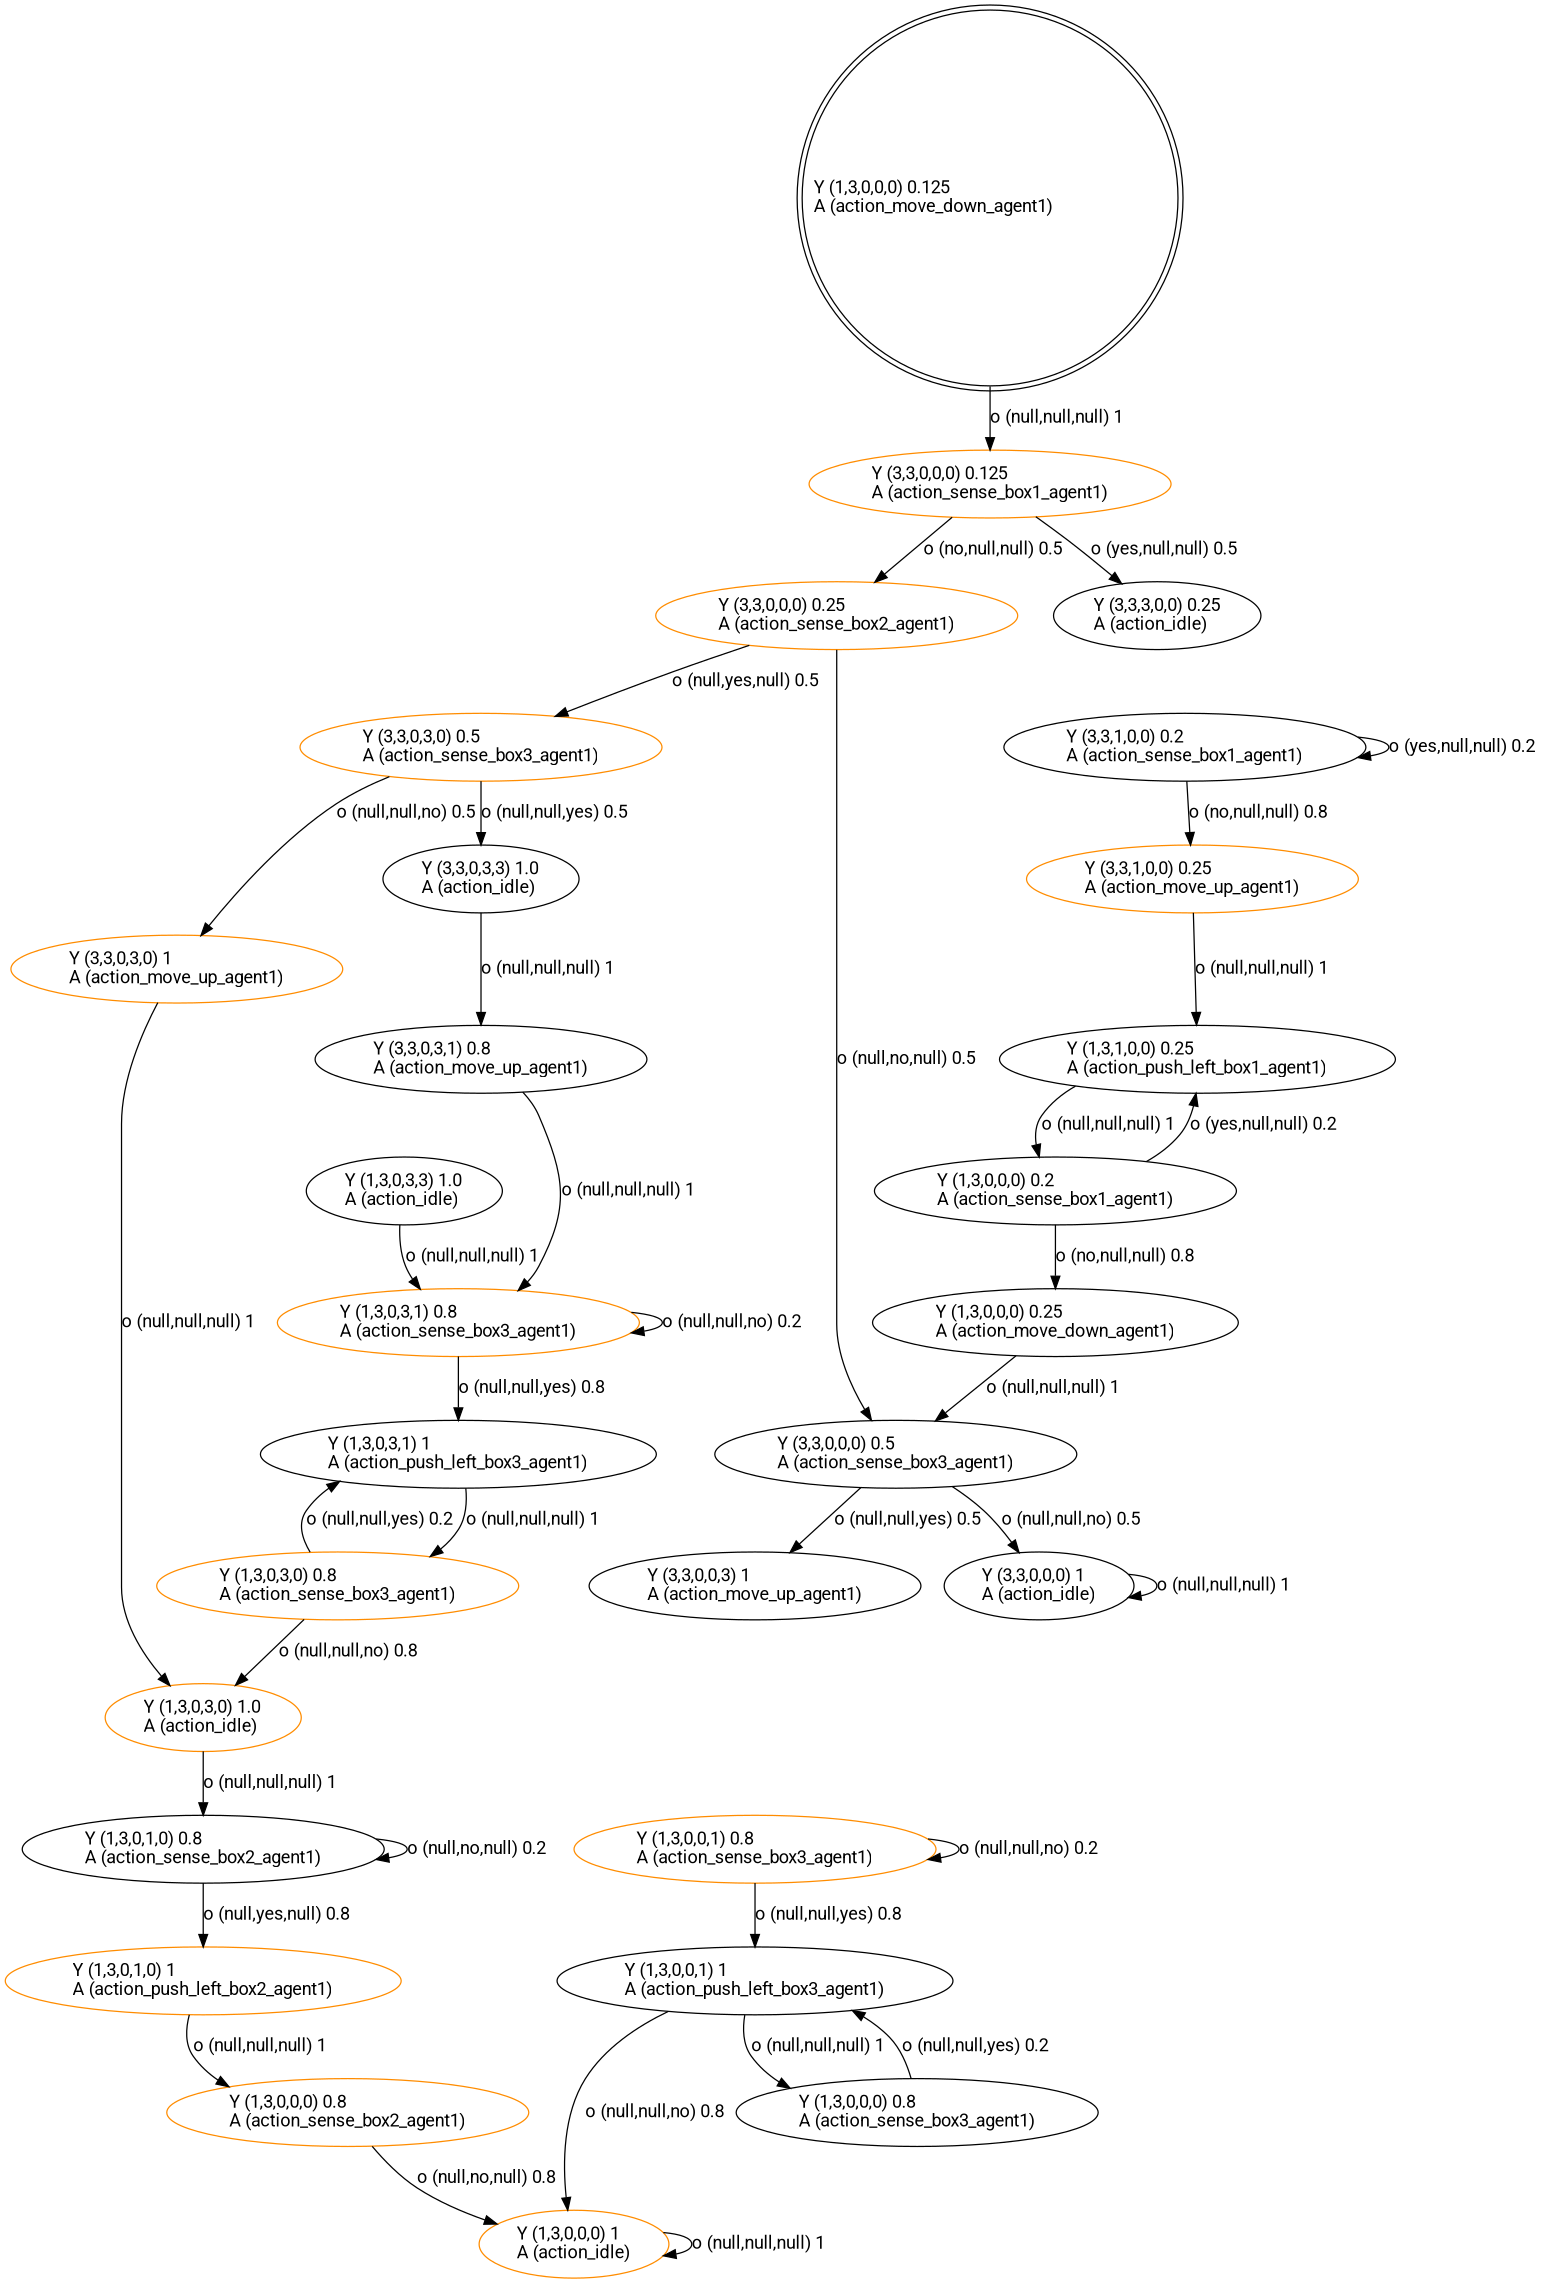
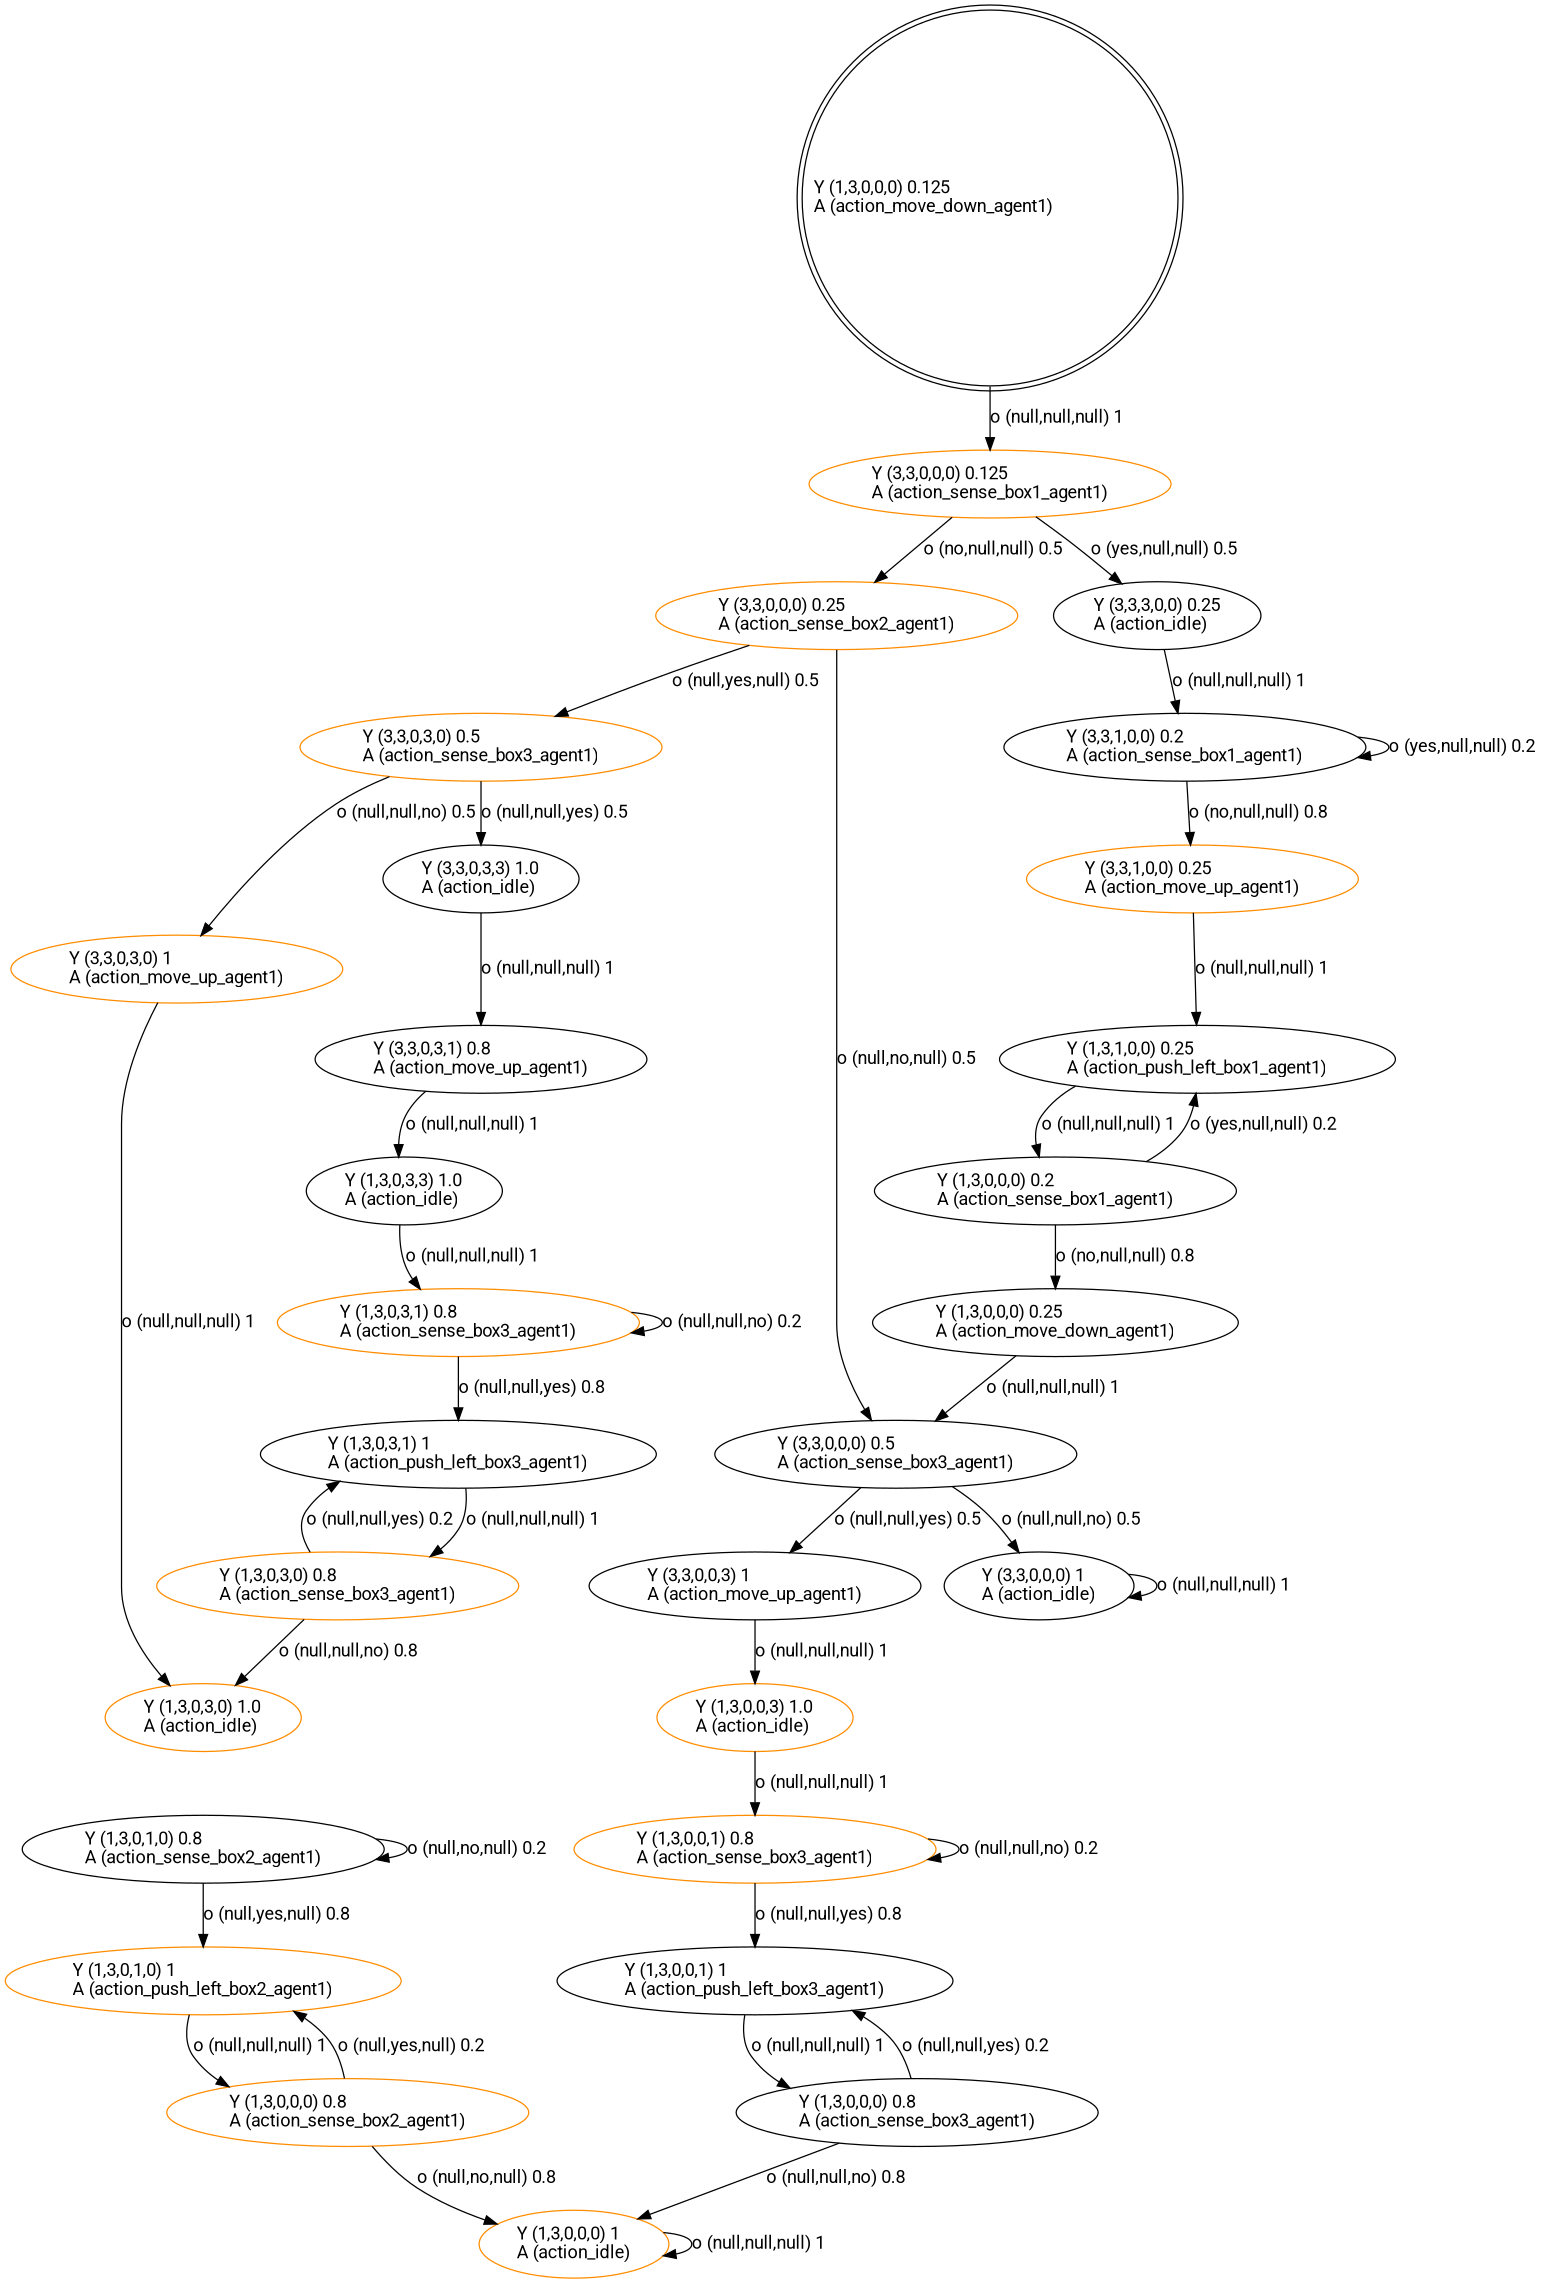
  digraph {
    fontname=Roboto
    node [color=black fontname=Roboto]
    edge [fontname=Roboto]
    n1 [label="Y (1,3,0,0,0) 0.125\lA (action_move_down_agent1)\l" labeljust=l shape=doublecircle]
    n2 [color=darkorange label="Y (3,3,0,0,0) 0.125\lA (action_sense_box1_agent1)\l"]
    n3 [color=darkorange label="Y (3,3,0,0,0) 0.25\lA (action_sense_box2_agent1)\l"]
    n4 [label="Y (3,3,3,0,0) 0.25\lA (action_idle)\l"]
    n5 [label="Y (1,3,0,0,0) 0.25\lA (action_move_down_agent1)\l"]
    n6 [label="Y (3,3,0,0,0) 0.5\lA (action_sense_box3_agent1)\l"]
    n7 [color=darkorange label="Y (3,3,0,3,0) 0.5\lA (action_sense_box3_agent1)\l"]
    n8 [label="Y (3,3,0,3,3) 1.0\lA (action_idle)\l"]
    n9 [color=darkorange label="Y (3,3,0,3,0) 1\lA (action_move_up_agent1)\l"]
    n10 [label="Y (3,3,0,3,1) 0.8\lA (action_move_up_agent1)\l"]
    n11 [color=darkorange label="Y (1,3,0,3,0) 1.0\lA (action_idle)\l"]
    n12 [label="Y (3,3,0,0,0) 1\lA (action_idle)\l"]
    n13 [label="Y (3,3,0,0,3) 1\lA (action_move_up_agent1)\l"]
+   n14 [color=darkorange label="Y (1,3,0,0,3) 1.0\lA (action_idle)\l"]
    n15 [color=darkorange label="Y (1,3,0,3,1) 0.8\lA (action_sense_box3_agent1)\l"]
    n16 [label="Y (1,3,0,1,0) 0.8\lA (action_sense_box2_agent1)\l"]
    n17 [label="Y (1,3,0,3,1) 1\lA (action_push_left_box3_agent1)\l"]
    n18 [label="Y (1,3,0,3,3) 1.0\lA (action_idle)\l"]
    n19 [color=darkorange label="Y (1,3,0,3,0) 0.8\lA (action_sense_box3_agent1)\l"]
    n20 [color=darkorange label="Y (1,3,0,1,0) 1\lA (action_push_left_box2_agent1)\l"]
    n21 [label="Y (1,3,0,0,0) 0.8\lA (action_sense_box3_agent1)\l"]
    n22 [color=darkorange label="Y (1,3,0,0,0) 1\lA (action_idle)\l"]
    n23 [label="Y (1,3,0,0,1) 1\lA (action_push_left_box3_agent1)\l"]
    n24 [color=darkorange label="Y (1,3,0,0,0) 0.8\lA (action_sense_box2_agent1)\l"]
    n25 [color=darkorange label="Y (1,3,0,0,1) 0.8\lA (action_sense_box3_agent1)\l"]
    n26 [label="Y (1,3,0,0,0) 0.2\lA (action_sense_box1_agent1)\l"]
    n27 [label="Y (1,3,1,0,0) 0.25\lA (action_push_left_box1_agent1)\l"]
    n28 [color=darkorange label="Y (3,3,1,0,0) 0.25\lA (action_move_up_agent1)\l"]
    n29 [label="Y (3,3,1,0,0) 0.2\lA (action_sense_box1_agent1)\l"]
    n1 -> n2 [label="o (null,null,null) 1\l"]
    n2 -> n3 [label="o (no,null,null) 0.5\l"]
    n2 -> n4 [label="o (yes,null,null) 0.5\l"]
    n3 -> n6 [label="o (null,no,null) 0.5\l"]
    n3 -> n7 [label="o (null,yes,null) 0.5\l"]
+   n4 -> n29 [label="o (null,null,null) 1\l"]
    n5 -> n6 [label="o (null,null,null) 1\l"]
    n6 -> n12 [label="o (null,null,no) 0.5\l"]
    n6 -> n13 [label="o (null,null,yes) 0.5\l"]
    n7 -> n8 [label="o (null,null,yes) 0.5\l"]
    n7 -> n9 [label="o (null,null,no) 0.5\l"]
    n8 -> n10 [label="o (null,null,null) 1\l"]
    n9 -> n11 [label="o (null,null,null) 1\l"]
-   n10 -> n15 [label="o (null,null,null) 1\l"]
-   n11 -> n16 [label="o (null,null,null) 1\l"]
+   n10 -> n18 [label="o (null,null,null) 1\l"]
    n12 -> n12 [label="o (null,null,null) 1\l"]
+   n13 -> n14 [label="o (null,null,null) 1\l"]
+   n14 -> n25 [label="o (null,null,null) 1\l"]
    n15 -> n15 [label="o (null,null,no) 0.2\l"]
    n15 -> n17 [label="o (null,null,yes) 0.8\l"]
    n16 -> n16 [label="o (null,no,null) 0.2\l"]
    n16 -> n20 [label="o (null,yes,null) 0.8\l"]
    n17 -> n19 [label="o (null,null,null) 1\l"]
    n18 -> n15 [label="o (null,null,null) 1\l"]
    n19 -> n11 [label="o (null,null,no) 0.8\l"]
    n19 -> n17 [label="o (null,null,yes) 0.2\l"]
    n20 -> n24 [label="o (null,null,null) 1\l"]
-   n23 -> n22 [label="o (null,null,no) 0.8\l"]
+   n21 -> n22 [label="o (null,null,no) 0.8\l"]
    n21 -> n23 [label="o (null,null,yes) 0.2\l"]
    n22 -> n22 [label="o (null,null,null) 1\l"]
    n23 -> n21 [label="o (null,null,null) 1\l"]
+   n24 -> n20 [label="o (null,yes,null) 0.2\l"]
    n24 -> n22 [label="o (null,no,null) 0.8\l"]
    n25 -> n23 [label="o (null,null,yes) 0.8\l"]
    n25 -> n25 [label="o (null,null,no) 0.2\l"]
    n26 -> n5 [label="o (no,null,null) 0.8\l"]
    n26 -> n27 [label="o (yes,null,null) 0.2\l"]
    n27 -> n26 [label="o (null,null,null) 1\l"]
    n28 -> n27 [label="o (null,null,null) 1\l"]
    n29 -> n28 [label="o (no,null,null) 0.8\l"]
    n29 -> n29 [label="o (yes,null,null) 0.2\l"]
  }
